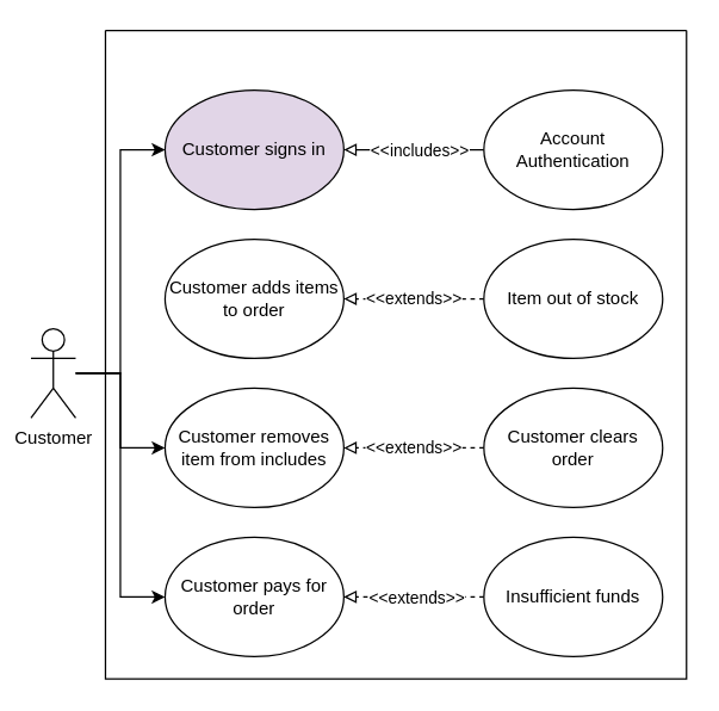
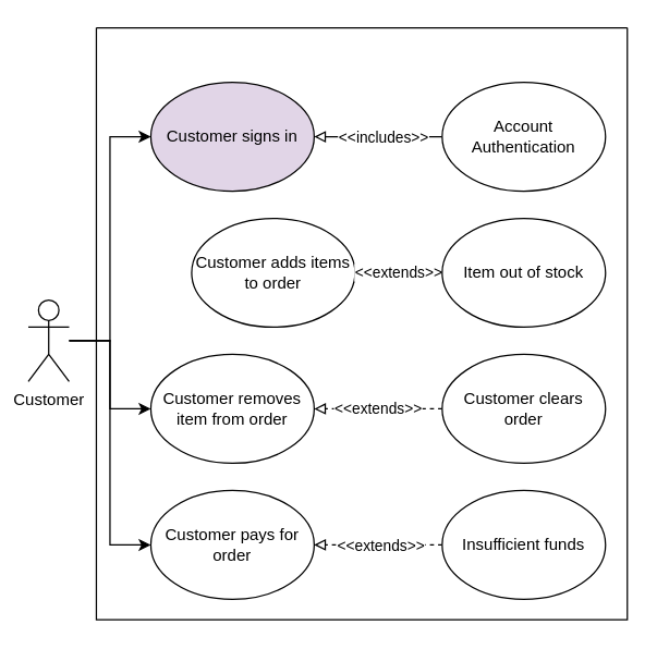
  <mxCell id="0" />
  <mxCell id="1" parent="0" />
- <mxCell id="2" value="Customer adds items to order" style="ellipse;whiteSpace=wrap;html=1;" vertex="1" parent="1"><mxGeometry x="110" y="160" width="120" height="80" as="geometry" /></mxCell>
+ <mxCell id="2" value="Customer adds items to order" style="ellipse;whiteSpace=wrap;html=1;" vertex="1" parent="1"><mxGeometry x="140" y="160" width="120" height="80" as="geometry" /></mxCell>
  <mxCell id="3" style="edgeStyle=orthogonalEdgeStyle;rounded=0;orthogonalLoop=1;jettySize=auto;html=1;entryX=0;entryY=0.5;entryDx=0;entryDy=0;" edge="1" parent="1" source="6" target="7"><mxGeometry relative="1" as="geometry" /></mxCell>
  <mxCell id="4" style="edgeStyle=orthogonalEdgeStyle;rounded=0;orthogonalLoop=1;jettySize=auto;html=1;entryX=0;entryY=0.5;entryDx=0;entryDy=0;" edge="1" parent="1" source="6" target="8"><mxGeometry relative="1" as="geometry" /></mxCell>
  <mxCell id="5" style="edgeStyle=orthogonalEdgeStyle;rounded=0;orthogonalLoop=1;jettySize=auto;html=1;entryX=0;entryY=0.5;entryDx=0;entryDy=0;" edge="1" parent="1" source="6" target="11"><mxGeometry relative="1" as="geometry" /></mxCell>
  <mxCell id="6" value="Customer" style="shape=umlActor;verticalLabelPosition=bottom;verticalAlign=top;html=1;outlineConnect=0;" vertex="1" parent="1"><mxGeometry x="20" y="220" width="30" height="60" as="geometry" /></mxCell>
- <mxCell id="7" value="Customer removes item from includes" style="ellipse;whiteSpace=wrap;html=1;" vertex="1" parent="1"><mxGeometry x="110" y="260" width="120" height="80" as="geometry" /></mxCell>
+ <mxCell id="7" value="Customer removes item from order" style="ellipse;whiteSpace=wrap;html=1;" vertex="1" parent="1"><mxGeometry x="110" y="260" width="120" height="80" as="geometry" /></mxCell>
  <mxCell id="8" value="Customer pays for order" style="ellipse;whiteSpace=wrap;html=1;" vertex="1" parent="1"><mxGeometry x="110" y="360" width="120" height="80" as="geometry" /></mxCell>
  <mxCell id="9" style="edgeStyle=orthogonalEdgeStyle;rounded=0;orthogonalLoop=1;jettySize=auto;html=1;entryX=1;entryY=0.5;entryDx=0;entryDy=0;exitX=0;exitY=0.5;exitDx=0;exitDy=0;endArrow=block;endFill=0;dashed=0;" edge="1" parent="1" source="12" target="11"><mxGeometry relative="1" as="geometry"><mxPoint x="350" y="100" as="sourcePoint" /></mxGeometry></mxCell>
  <mxCell id="10" value="&amp;lt;&amp;lt;includes&amp;gt;&amp;gt;" style="edgeLabel;html=1;align=center;verticalAlign=middle;resizable=0;points=[];" vertex="1" connectable="0" parent="9"><mxGeometry x="0.262" y="1" relative="1" as="geometry"><mxPoint x="15" y="-1" as="offset" /></mxGeometry></mxCell>
  <mxCell id="11" value="Customer signs in" style="ellipse;whiteSpace=wrap;html=1;fillColor=#e1d5e7;" vertex="1" parent="1"><mxGeometry x="110" y="60" width="120" height="80" as="geometry" /></mxCell>
  <mxCell id="12" value="Account Authentication" style="ellipse;whiteSpace=wrap;html=1;" vertex="1" parent="1"><mxGeometry x="324" y="60" width="120" height="80" as="geometry" /></mxCell>
  <mxCell id="13" value="&amp;lt;&amp;lt;extends&amp;gt;&amp;gt;" style="edgeStyle=orthogonalEdgeStyle;rounded=0;orthogonalLoop=1;jettySize=auto;html=1;entryX=1;entryY=0.5;entryDx=0;entryDy=0;endArrow=block;endFill=0;dashed=1;" edge="1" parent="1" source="14" target="7"><mxGeometry relative="1" as="geometry" /></mxCell>
  <mxCell id="14" value="Customer clears order" style="ellipse;whiteSpace=wrap;html=1;" vertex="1" parent="1"><mxGeometry x="324" y="260" width="120" height="80" as="geometry" /></mxCell>
  <mxCell id="15" style="edgeStyle=orthogonalEdgeStyle;rounded=0;orthogonalLoop=1;jettySize=auto;html=1;entryX=1;entryY=0.5;entryDx=0;entryDy=0;endArrow=block;endFill=0;dashed=1;" edge="1" parent="1" source="17" target="8"><mxGeometry relative="1" as="geometry" /></mxCell>
  <mxCell id="16" value="&amp;lt;&amp;lt;extends&amp;gt;&amp;gt;" style="edgeLabel;html=1;align=center;verticalAlign=middle;resizable=0;points=[];" vertex="1" connectable="0" parent="15"><mxGeometry x="-0.169" y="3" relative="1" as="geometry"><mxPoint x="-7" y="-3" as="offset" /></mxGeometry></mxCell>
  <mxCell id="17" value="Insufficient funds" style="ellipse;whiteSpace=wrap;html=1;" vertex="1" parent="1"><mxGeometry x="324" y="360" width="120" height="80" as="geometry" /></mxCell>
  <mxCell id="18" value="&amp;lt;&amp;lt;extends&amp;gt;&amp;gt;" style="edgeStyle=orthogonalEdgeStyle;rounded=0;orthogonalLoop=1;jettySize=auto;html=1;entryX=1;entryY=0.5;entryDx=0;entryDy=0;endArrow=block;endFill=0;dashed=1;" edge="1" parent="1" source="19" target="2"><mxGeometry relative="1" as="geometry" /></mxCell>
  <mxCell id="19" value="Item out of stock" style="ellipse;whiteSpace=wrap;html=1;" vertex="1" parent="1"><mxGeometry x="324" y="160" width="120" height="80" as="geometry" /></mxCell>
  <mxCell id="20" value="" style="swimlane;startSize=0;" vertex="1" parent="1"><mxGeometry x="70" y="20" width="390" height="435" as="geometry" /></mxCell>
